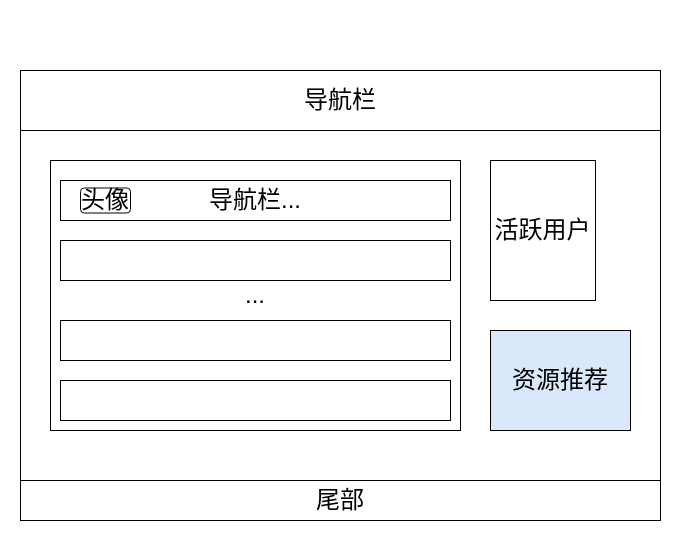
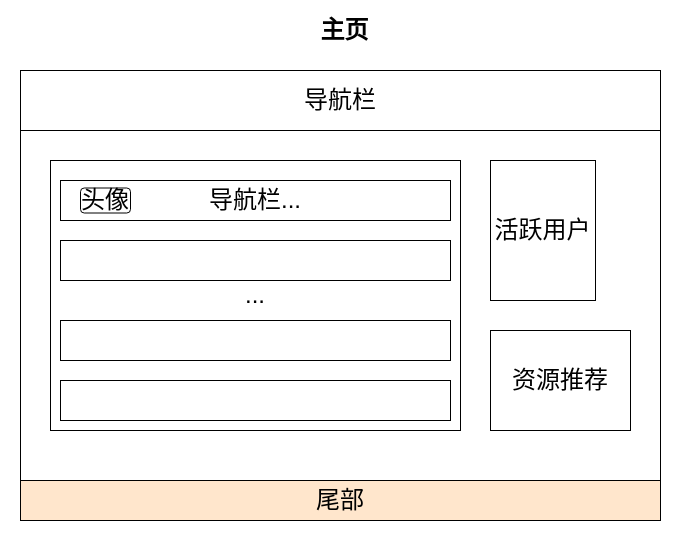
  <mxCell id="0" />
  <mxCell id="1" parent="0" />
  <mxCell id="2" value="" style="rounded=0;whiteSpace=wrap;html=1;" vertex="1" parent="1"><mxGeometry x="20" y="70" width="640" height="450" as="geometry" /></mxCell>
  <mxCell id="3" value="导航栏" style="rounded=0;whiteSpace=wrap;html=1;" vertex="1" parent="1"><mxGeometry x="20" y="70" width="640" height="60" as="geometry" /></mxCell>
  <mxCell id="4" value="文章列表" style="rounded=0;whiteSpace=wrap;html=1;" vertex="1" parent="1"><mxGeometry x="50" y="160" width="410" height="270" as="geometry" /></mxCell>
  <mxCell id="5" value="&lt;font style=&quot;font-size: 24px&quot;&gt;活跃用户&lt;/font&gt;" style="whiteSpace=wrap;html=1;aspect=fixed;" vertex="1" parent="1"><mxGeometry x="490" y="160" width="105" height="140" as="geometry" /></mxCell>
- <mxCell id="6" value="&lt;font style=&quot;font-size: 24px&quot;&gt;资源推荐&lt;/font&gt;" style="rounded=0;whiteSpace=wrap;html=1;fillColor=#dae8fc;" vertex="1" parent="1"><mxGeometry x="490" y="330" width="140" height="100" as="geometry" /></mxCell>
- <mxCell id="7" value="&lt;font style=&quot;font-size: 24px&quot;&gt;尾部&lt;/font&gt;" style="rounded=0;whiteSpace=wrap;html=1;" vertex="1" parent="1"><mxGeometry x="20" y="480" width="640" height="40" as="geometry" /></mxCell>
+ <mxCell id="6" value="&lt;font style=&quot;font-size: 24px&quot;&gt;资源推荐&lt;/font&gt;" style="rounded=0;whiteSpace=wrap;html=1;" vertex="1" parent="1"><mxGeometry x="490" y="330" width="140" height="100" as="geometry" /></mxCell>
+ <mxCell id="7" value="&lt;font style=&quot;font-size: 24px&quot;&gt;尾部&lt;/font&gt;" style="rounded=0;whiteSpace=wrap;html=1;fillColor=#ffe6cc;" vertex="1" parent="1"><mxGeometry x="20" y="480" width="640" height="40" as="geometry" /></mxCell>
+ <mxCell id="8" value="&lt;b&gt;&lt;font style=&quot;font-size: 24px&quot;&gt;主页&lt;/font&gt;&lt;/b&gt;" style="text;html=1;resizable=0;autosize=1;align=center;verticalAlign=middle;points=[];fillColor=none;strokeColor=none;rounded=0;" vertex="1" parent="1"><mxGeometry x="314" y="20" width="60" height="20" as="geometry" /></mxCell>
  <mxCell id="9" value="&lt;font style=&quot;font-size: 24px&quot;&gt;导航栏&lt;/font&gt;" style="rounded=0;whiteSpace=wrap;html=1;" vertex="1" parent="1"><mxGeometry x="20" y="70" width="640" height="60" as="geometry" /></mxCell>
  <mxCell id="10" value="&lt;font style=&quot;font-size: 24px&quot;&gt;...&lt;/font&gt;" style="rounded=0;whiteSpace=wrap;html=1;" vertex="1" parent="1"><mxGeometry x="50" y="160" width="410" height="270" as="geometry" /></mxCell>
  <mxCell id="11" value="导航栏..." style="rounded=0;whiteSpace=wrap;html=1;fontSize=24;" vertex="1" parent="1"><mxGeometry x="60" y="180" width="390" height="40" as="geometry" /></mxCell>
  <mxCell id="12" value="" style="rounded=0;whiteSpace=wrap;html=1;fontSize=24;" vertex="1" parent="1"><mxGeometry x="60" y="240" width="390" height="40" as="geometry" /></mxCell>
  <mxCell id="13" value="" style="rounded=0;whiteSpace=wrap;html=1;fontSize=24;" vertex="1" parent="1"><mxGeometry x="60" y="380" width="390" height="40" as="geometry" /></mxCell>
  <mxCell id="14" value="" style="rounded=0;whiteSpace=wrap;html=1;fontSize=24;" vertex="1" parent="1"><mxGeometry x="60" y="320" width="390" height="40" as="geometry" /></mxCell>
  <mxCell id="15" value="头像" style="whiteSpace=wrap;html=1;fontSize=24;rounded=1;" vertex="1" parent="1"><mxGeometry x="80" y="187.5" width="50" height="25" as="geometry" /></mxCell>
